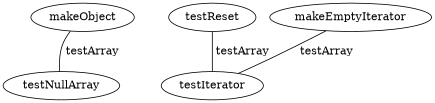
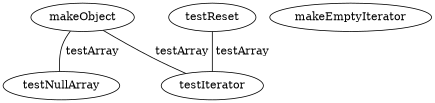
  digraph {
    edge [dir=none]
    makeObject
    testNullArray
    testIterator
    testReset
    makeEmptyIterator
    makeObject -> testNullArray [label=" testArray"]
-   makeEmptyIterator -> testIterator [label=" testArray"]
+   makeObject -> testIterator [label=" testArray"]
    testReset -> testIterator [label=" testArray"]
  }
